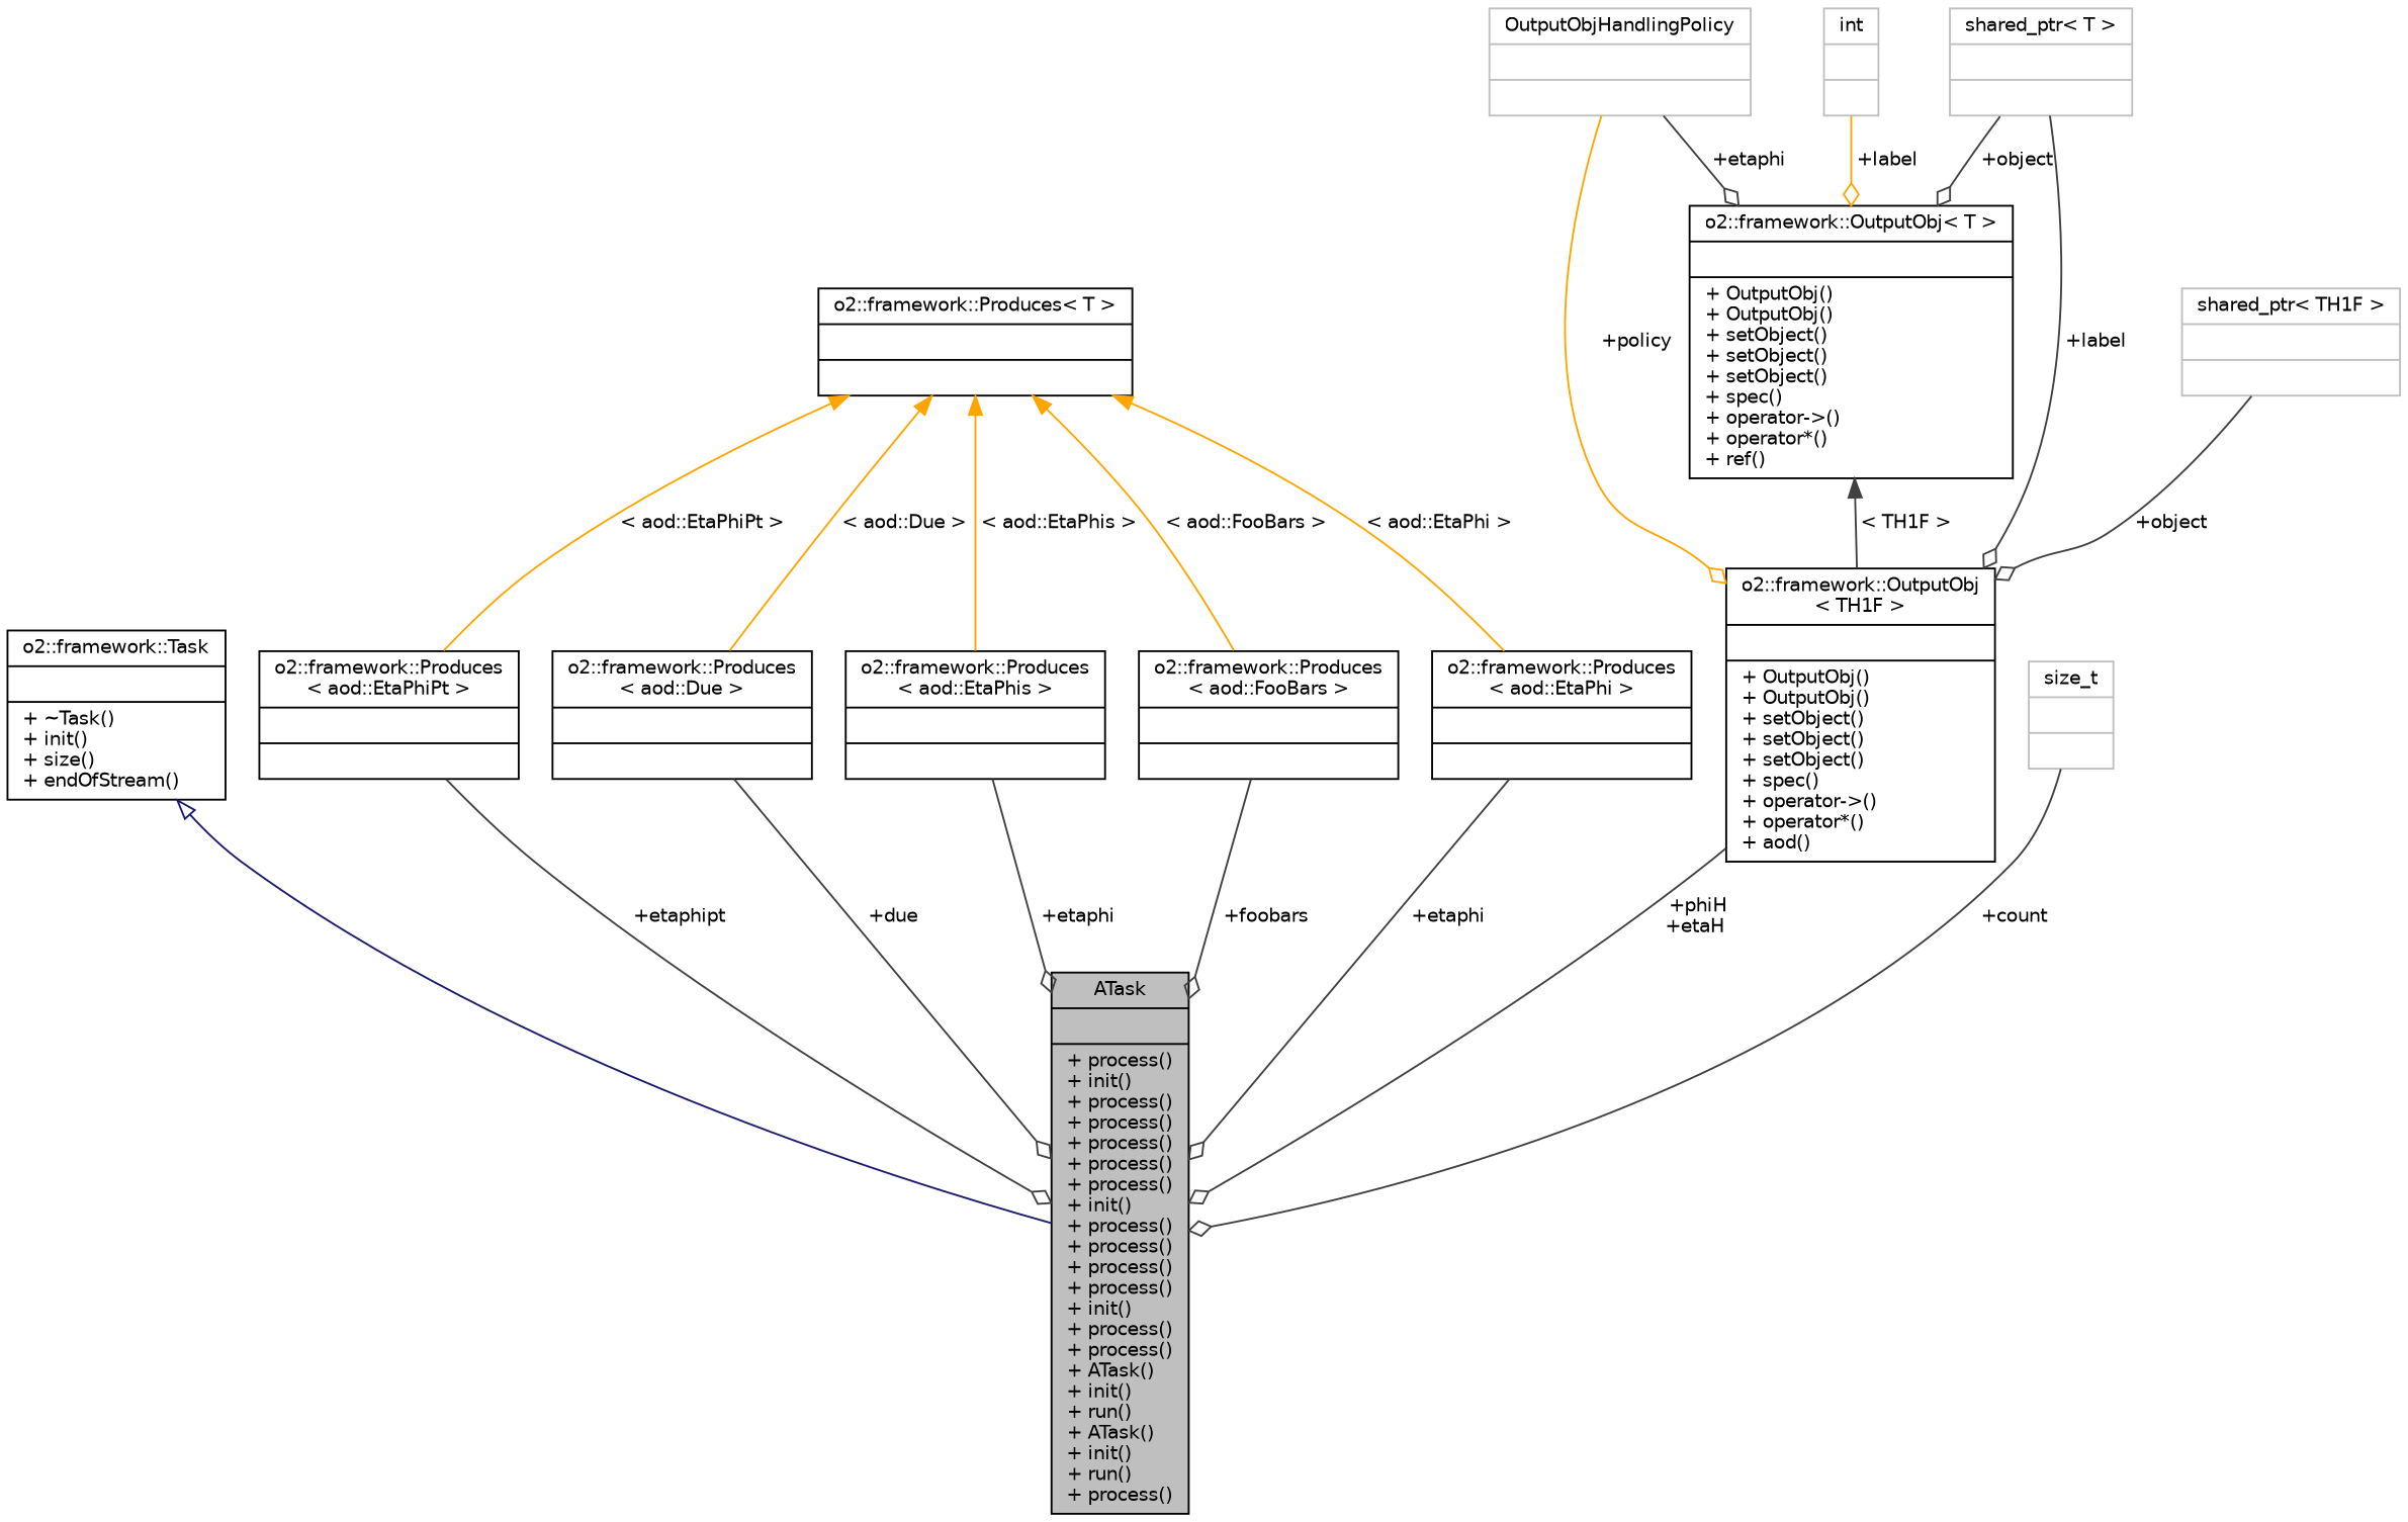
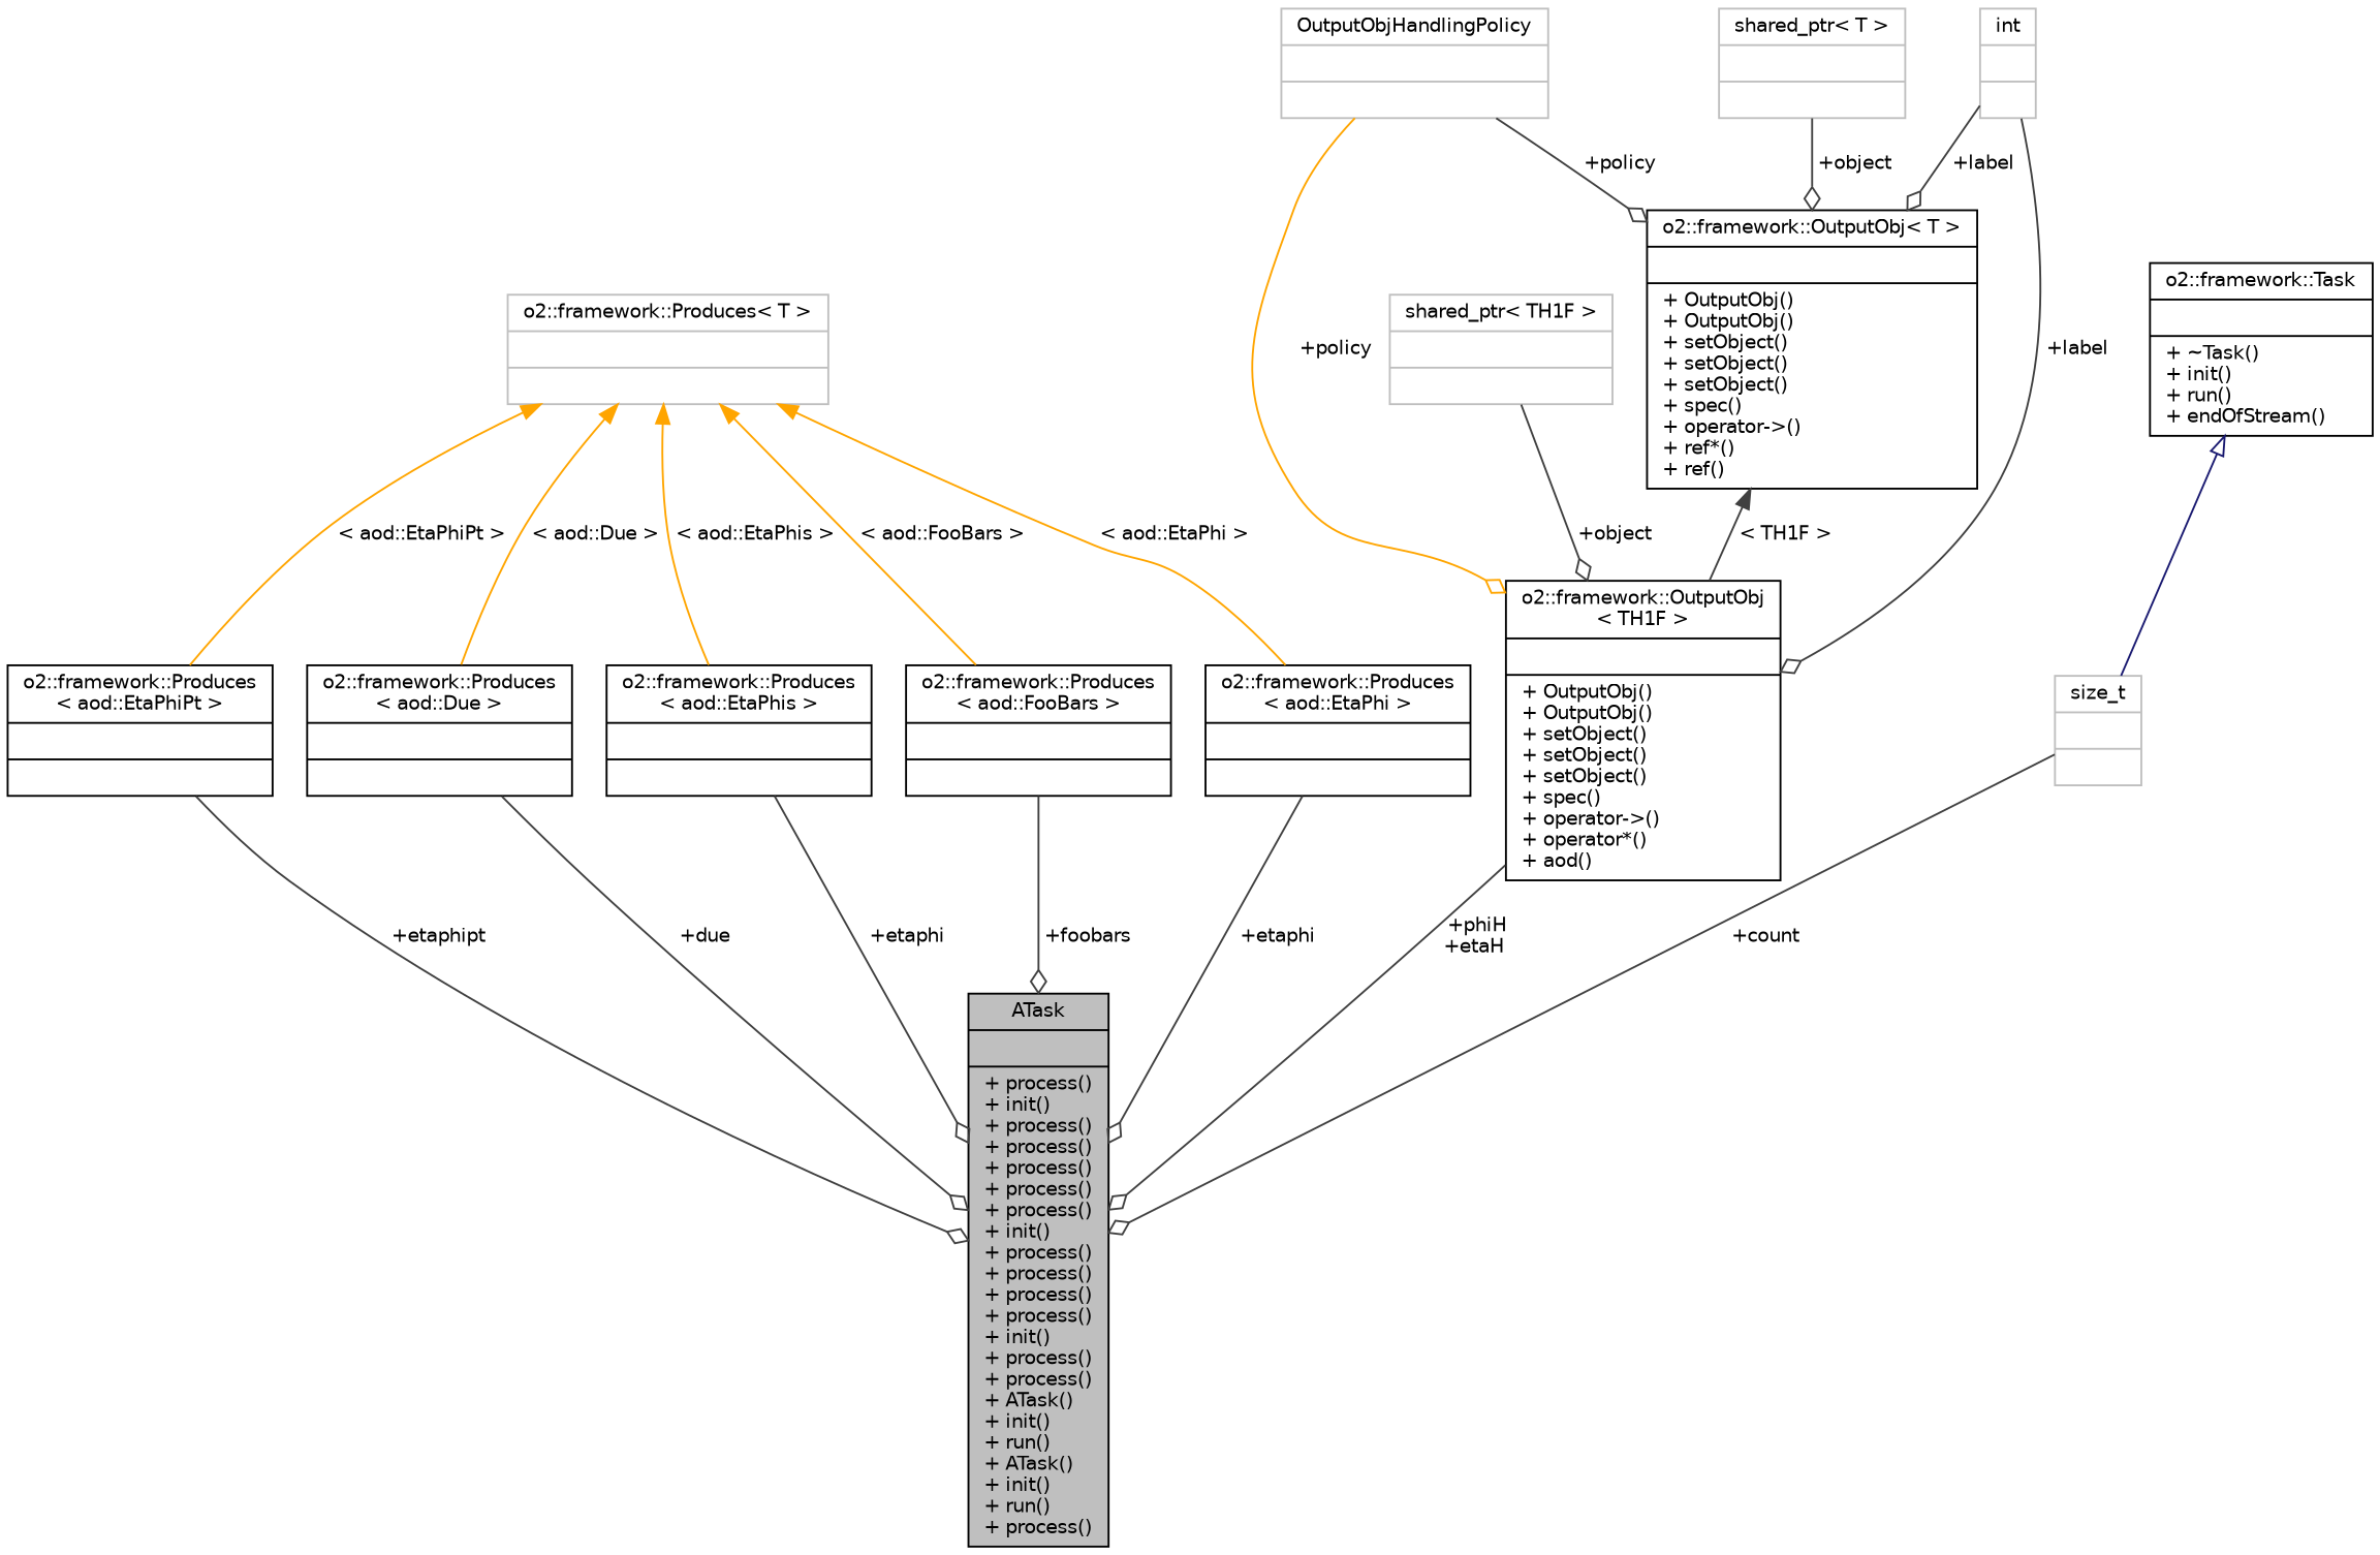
  digraph {
    node [color=black fontname=Helvetica fontsize=10 shape=record]
    edge [color=grey25 fontname=Helvetica fontsize=10 labelfontname=Helvetica labelfontsize=10 style=solid arrowhead=odiamond]
    n1 [fillcolor=grey75 fontcolor=black height=0.2 label="{ATask\n||+ process()\l+ init()\l+ process()\l+ process()\l+ process()\l+ process()\l+ process()\l+ init()\l+ process()\l+ process()\l+ process()\l+ process()\l+ init()\l+ process()\l+ process()\l+ ATask()\l+ init()\l+ run()\l+ ATask()\l+ init()\l+ run()\l+ process()\l}" style=filled width=0.4]
-   n2 [height=0.2 label="{o2::framework::Task\n||+ ~Task()\l+ init()\l+ size()\l+ endOfStream()\l}" width=0.4]
+   n2 [height=0.2 label="{o2::framework::Task\n||+ ~Task()\l+ init()\l+ run()\l+ endOfStream()\l}" width=0.4]
    n3 [height=0.2 label="{o2::framework::Produces\l\< aod::EtaPhiPt \>\n||}" width=0.4]
-   n4 [height=0.2 label="{o2::framework::Produces\< T \>\n||}" width=0.4]
+   n4 [color=grey75 height=0.2 label="{o2::framework::Produces\< T \>\n||}" width=0.4]
    n5 [height=0.2 label="{o2::framework::Produces\l\< aod::Due \>\n||}" width=0.4]
    n6 [height=0.2 label="{o2::framework::Produces\l\< aod::EtaPhis \>\n||}" width=0.4]
    n7 [height=0.2 label="{o2::framework::Produces\l\< aod::FooBars \>\n||}" width=0.4]
    n8 [height=0.2 label="{o2::framework::Produces\l\< aod::EtaPhi \>\n||}" width=0.4]
    n9 [height=0.2 label="{o2::framework::OutputObj\l\< TH1F \>\n||+ OutputObj()\l+ OutputObj()\l+ setObject()\l+ setObject()\l+ setObject()\l+ spec()\l+ operator-\>()\l+ operator*()\l+ aod()\l}" width=0.4]
    n10 [color=grey75 height=0.2 label="{OutputObjHandlingPolicy\n||}" width=0.4]
-   n11 [height=0.2 label="{o2::framework::OutputObj\< T \>\n||+ OutputObj()\l+ OutputObj()\l+ setObject()\l+ setObject()\l+ setObject()\l+ spec()\l+ operator-\>()\l+ operator*()\l+ ref()\l}" width=0.4]
+   n11 [height=0.2 label="{o2::framework::OutputObj\< T \>\n||+ OutputObj()\l+ OutputObj()\l+ setObject()\l+ setObject()\l+ setObject()\l+ spec()\l+ operator-\>()\l+ ref*()\l+ ref()\l}" width=0.4]
    n12 [color=grey75 height=0.2 label="{int\n||}" width=0.4]
    n13 [color=grey75 height=0.2 label="{shared_ptr\< TH1F \>\n||}" width=0.4]
    n14 [color=grey75 height=0.2 label="{shared_ptr\< T \>\n||}" width=0.4]
    n15 [color=grey75 height=0.2 label="{size_t\n||}" width=0.4]
-   n2 -> n1 [arrowtail=onormal color=midnightblue dir=back arrowhead=""]
+   n2 -> n15 [arrowtail=onormal color=midnightblue dir=back arrowhead=""]
    n3 -> n1 [label=" +etaphipt"]
    n4 -> n3 [color=orange dir=back label=" \< aod::EtaPhiPt \>" arrowhead=""]
    n4 -> n5 [color=orange dir=back label=" \< aod::Due \>" arrowhead=""]
    n4 -> n6 [color=orange dir=back label=" \< aod::EtaPhis \>" arrowhead=""]
    n4 -> n7 [color=orange dir=back label=" \< aod::FooBars \>" arrowhead=""]
    n4 -> n8 [color=orange dir=back label=" \< aod::EtaPhi \>" arrowhead=""]
    n5 -> n1 [label=" +due"]
    n6 -> n1 [label=" +etaphi"]
    n7 -> n1 [label=" +foobars"]
    n8 -> n1 [label=" +etaphi"]
    n9 -> n1 [label=" +phiH\n+etaH"]
    n10 -> n9 [color=orange label=" +policy"]
-   n10 -> n11 [label=" +etaphi"]
+   n10 -> n11 [label=" +policy"]
    n11 -> n9 [dir=back label=" \< TH1F \>" arrowhead=""]
-   n14 -> n9 [label=" +label"]
-   n12 -> n11 [color=orange label=" +label"]
+   n12 -> n9 [label=" +label"]
+   n12 -> n11 [label=" +label"]
    n13 -> n9 [label=" +object"]
    n14 -> n11 [label=" +object"]
    n15 -> n1 [label=" +count"]
  }
